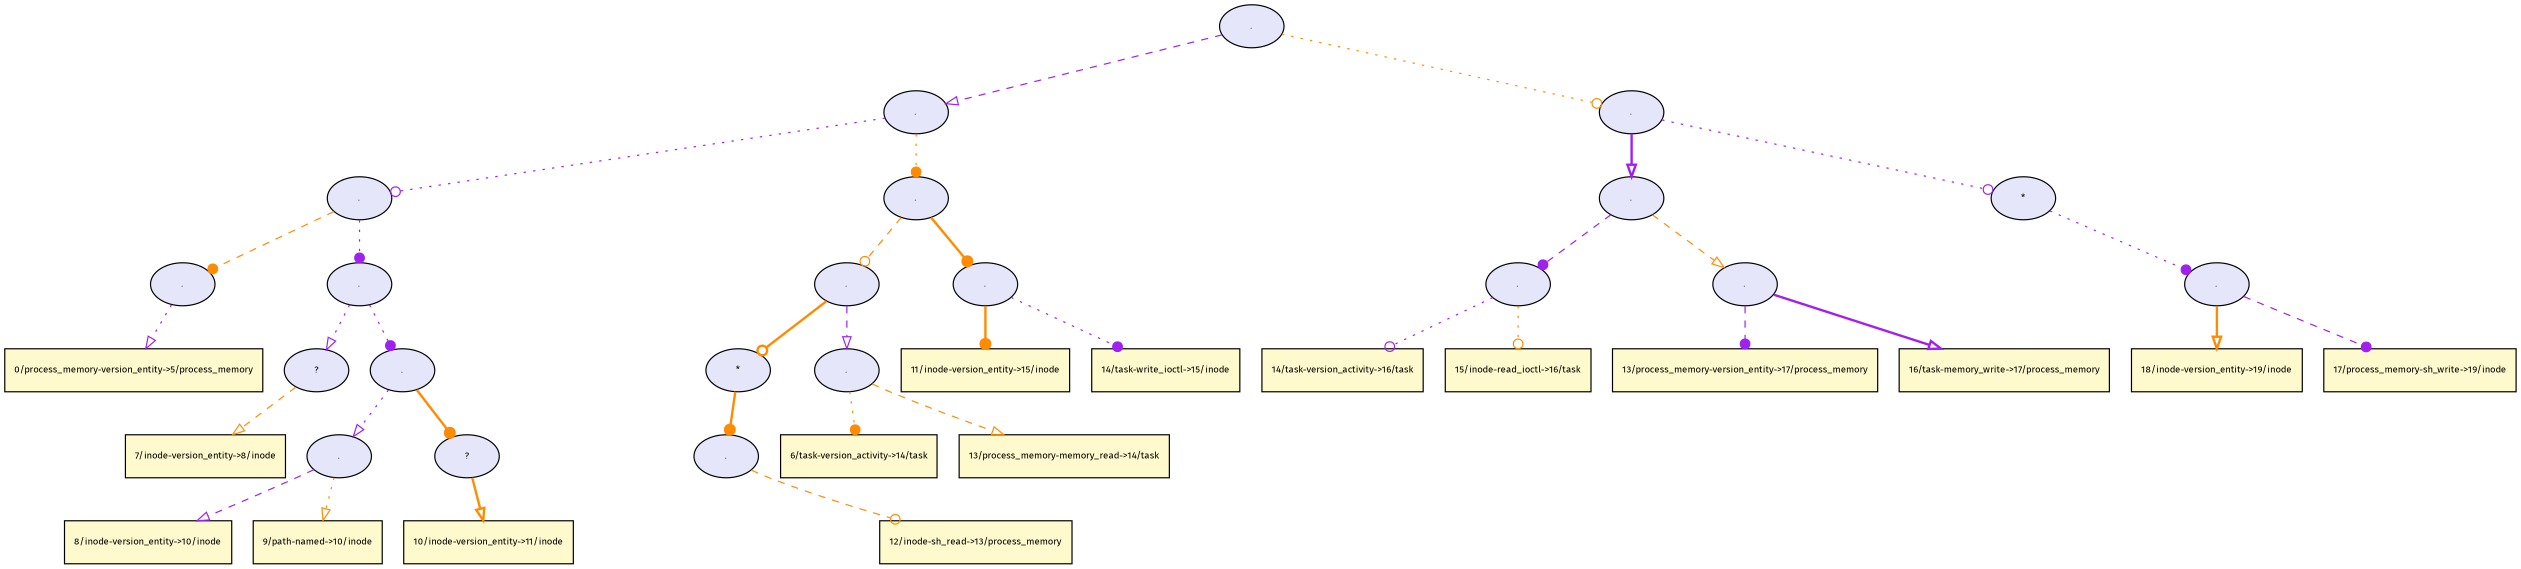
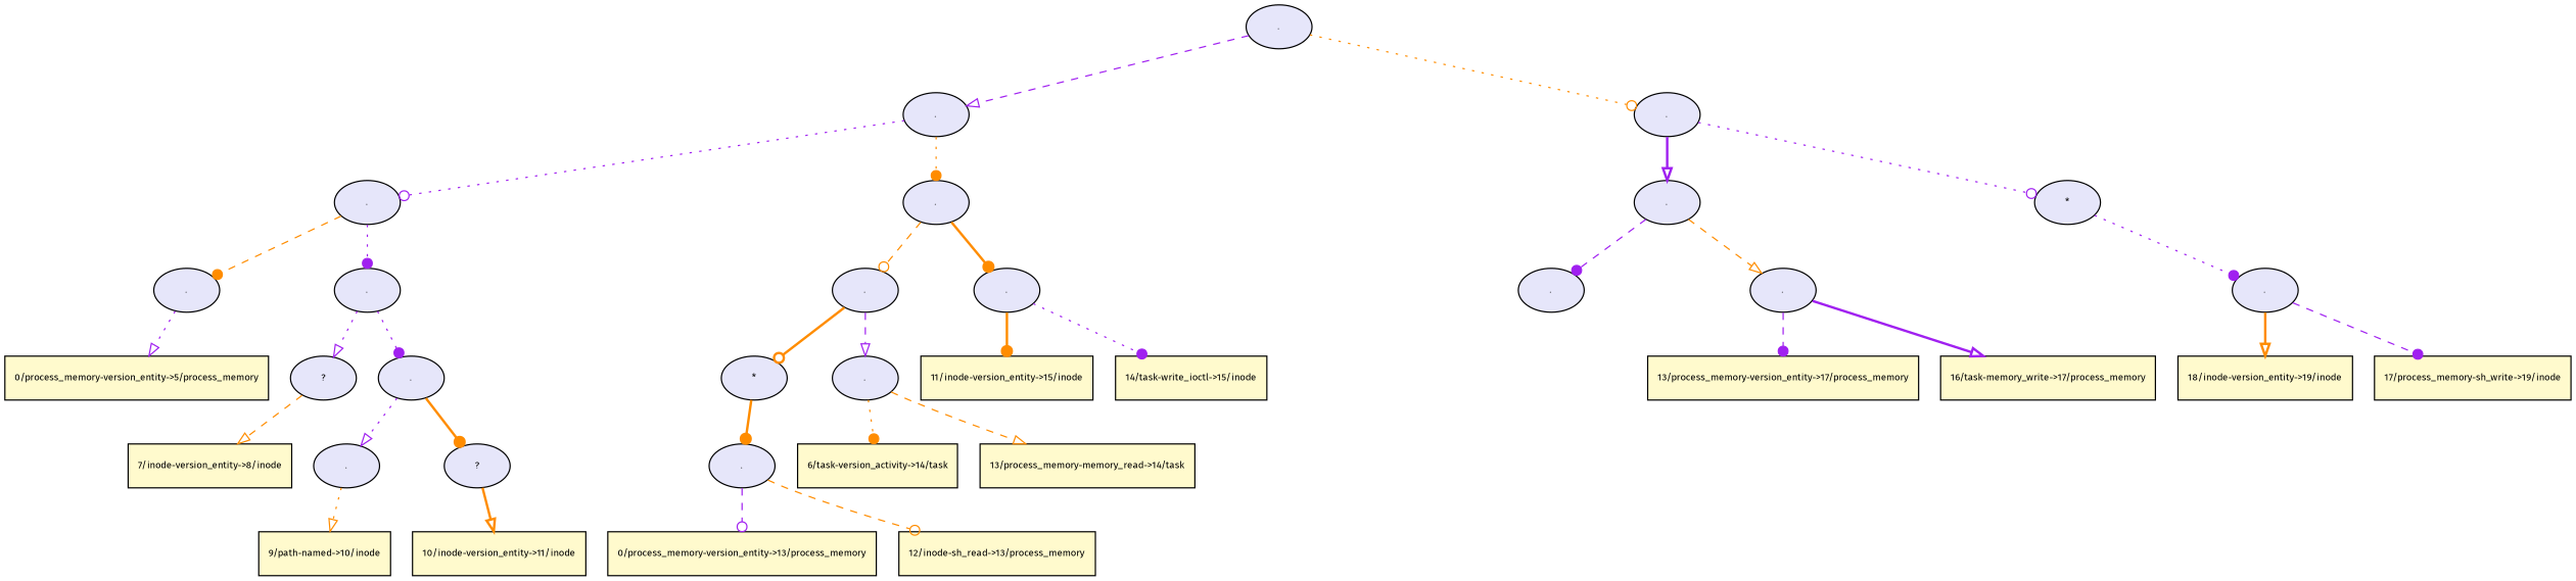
  digraph {
    fontname="Fira Sans"
    node [fillcolor="#e6e6fa" fontname="Fira Sans" fontsize=8 shape=ellipse style=filled]
    edge [arrowhead=onormal color=purple fontname="Fira Sans" fontsize=8 style=dotted]
    n1 [label="."]
    n2 [label="."]
    n3 [label="."]
    n4 [label="."]
    n5 [label="."]
    n6 [label="."]
    n7 [label="*"]
    n8 [label="."]
    n9 [label="."]
    n10 [label="."]
    n11 [label="."]
    n12 [fillcolor="#fffacd" label="0/process_memory-version_entity->5/process_memory" shape=rectangle]
    n13 [label="?"]
    n14 [label="."]
    n15 [fillcolor="#fffacd" label="7/inode-version_entity->8/inode" shape=rectangle]
    n16 [label="."]
    n17 [label="?"]
-   n18 [fillcolor="#fffacd" label="8/inode-version_entity->10/inode" shape=rectangle]
    n19 [fillcolor="#fffacd" label="9/path-named->10/inode" shape=rectangle]
    n20 [fillcolor="#fffacd" label="10/inode-version_entity->11/inode" shape=rectangle]
    n21 [label="*"]
    n22 [label="."]
    n23 [fillcolor="#fffacd" label="11/inode-version_entity->15/inode" shape=rectangle]
    n24 [fillcolor="#fffacd" label="14/task-write_ioctl->15/inode" shape=rectangle]
    n25 [label="."]
    n26 [fillcolor="#fffacd" label="6/task-version_activity->14/task" shape=rectangle]
    n27 [fillcolor="#fffacd" label="13/process_memory-memory_read->14/task" shape=rectangle]
+   n28 [fillcolor="#fffacd" label="0/process_memory-version_entity->13/process_memory" shape=rectangle]
    n29 [fillcolor="#fffacd" label="12/inode-sh_read->13/process_memory" shape=rectangle]
    n30 [label="."]
    n31 [label="."]
    n32 [label="."]
-   n33 [fillcolor="#fffacd" label="14/task-version_activity->16/task" shape=rectangle]
-   n34 [fillcolor="#fffacd" label="15/inode-read_ioctl->16/task" shape=rectangle]
    n35 [fillcolor="#fffacd" label="13/process_memory-version_entity->17/process_memory" shape=rectangle]
    n36 [fillcolor="#fffacd" label="16/task-memory_write->17/process_memory" shape=rectangle]
    n37 [fillcolor="#fffacd" label="18/inode-version_entity->19/inode" shape=rectangle]
    n38 [fillcolor="#fffacd" label="17/process_memory-sh_write->19/inode" shape=rectangle]
    n1 -> n2 [style=dashed]
    n1 -> n3 [arrowhead=odot color=darkorange]
    n2 -> n4 [arrowhead=odot]
    n2 -> n5 [arrowhead=dot color=darkorange]
    n3 -> n6 [style=bold]
    n3 -> n7 [arrowhead=odot]
    n4 -> n8 [arrowhead=dot color=darkorange style=dashed]
    n4 -> n9 [arrowhead=dot]
    n5 -> n10 [arrowhead=odot color=darkorange style=dashed]
    n5 -> n11 [arrowhead=dot color=darkorange style=bold]
    n6 -> n30 [arrowhead=dot style=dashed]
    n6 -> n31 [color=darkorange style=dashed]
    n7 -> n32 [arrowhead=dot]
    n8 -> n12
    n9 -> n13
    n9 -> n14 [arrowhead=dot]
    n10 -> n21 [arrowhead=odot color=darkorange style=bold]
    n10 -> n22 [style=dashed]
    n11 -> n23 [arrowhead=dot color=darkorange style=bold]
    n11 -> n24 [arrowhead=dot]
    n13 -> n15 [color=darkorange style=dashed]
    n14 -> n16
    n14 -> n17 [arrowhead=dot color=darkorange style=bold]
-   n16 -> n18 [style=dashed]
    n16 -> n19 [color=darkorange]
    n17 -> n20 [color=darkorange style=bold]
    n21 -> n25 [arrowhead=dot color=darkorange style=bold]
    n22 -> n26 [arrowhead=dot color=darkorange]
    n22 -> n27 [color=darkorange style=dashed]
+   n25 -> n28 [arrowhead=odot style=dashed]
    n25 -> n29 [arrowhead=odot color=darkorange style=dashed]
-   n30 -> n33 [arrowhead=odot]
-   n30 -> n34 [arrowhead=odot color=darkorange]
    n31 -> n35 [arrowhead=dot style=dashed]
    n31 -> n36 [style=bold]
    n32 -> n37 [color=darkorange style=bold]
    n32 -> n38 [arrowhead=dot style=dashed]
  }
